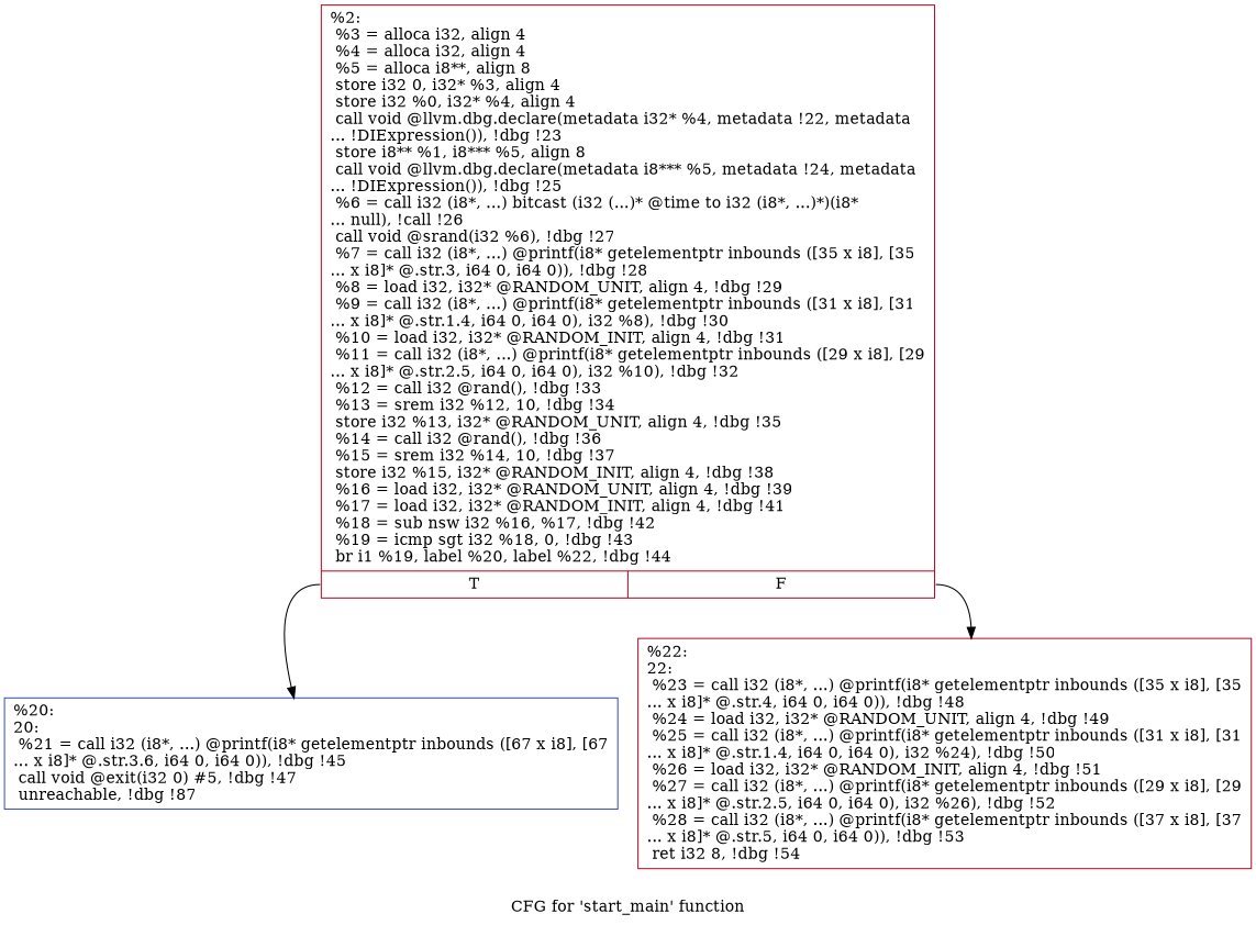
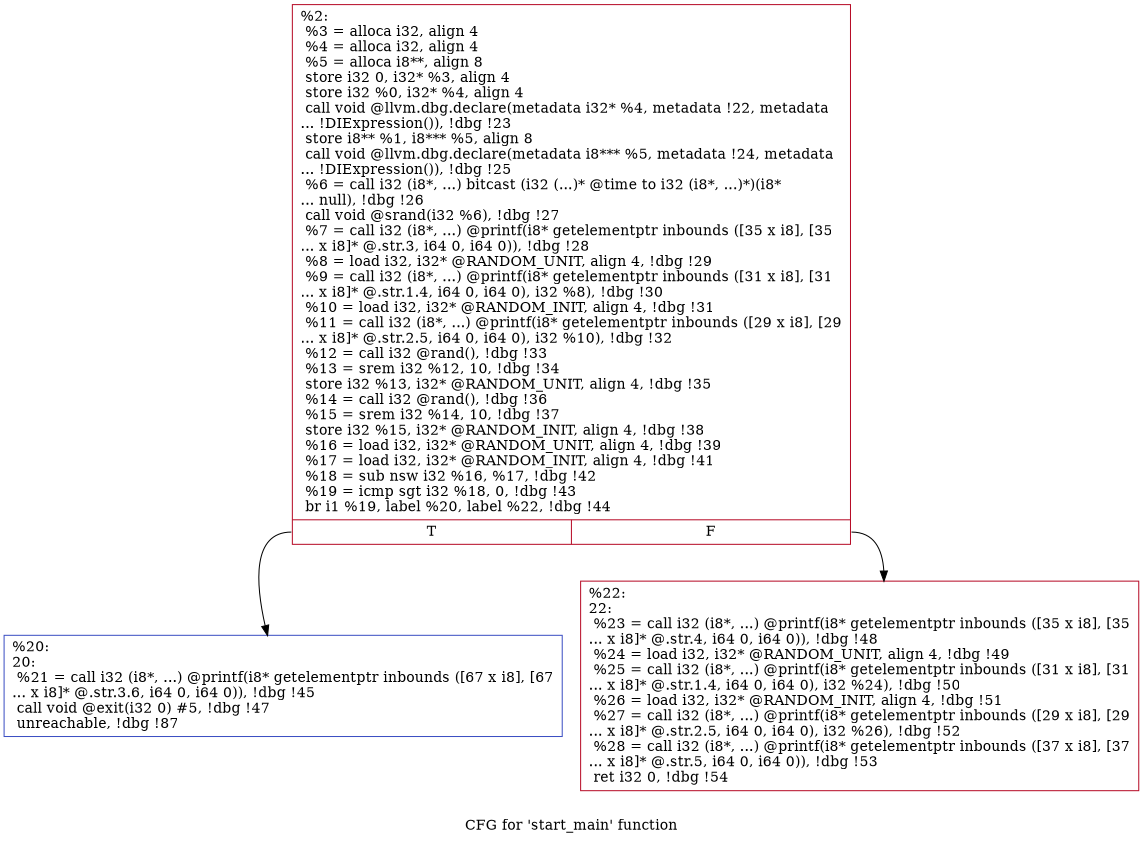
  digraph {
    label="CFG for 'start_main' function"
    node [color="#b70d28ff" fillcolor=white shape=record style=filled]
    edge [arrowhead=normal]
-   n1 [label="{%2:\l  %3 = alloca i32, align 4\l  %4 = alloca i32, align 4\l  %5 = alloca i8**, align 8\l  store i32 0, i32* %3, align 4\l  store i32 %0, i32* %4, align 4\l  call void @llvm.dbg.declare(metadata i32* %4, metadata !22, metadata\l... !DIExpression()), !dbg !23\l  store i8** %1, i8*** %5, align 8\l  call void @llvm.dbg.declare(metadata i8*** %5, metadata !24, metadata\l... !DIExpression()), !dbg !25\l  %6 = call i32 (i8*, ...) bitcast (i32 (...)* @time to i32 (i8*, ...)*)(i8*\l... null), !call !26\l  call void @srand(i32 %6), !dbg !27\l  %7 = call i32 (i8*, ...) @printf(i8* getelementptr inbounds ([35 x i8], [35\l... x i8]* @.str.3, i64 0, i64 0)), !dbg !28\l  %8 = load i32, i32* @RANDOM_UNIT, align 4, !dbg !29\l  %9 = call i32 (i8*, ...) @printf(i8* getelementptr inbounds ([31 x i8], [31\l... x i8]* @.str.1.4, i64 0, i64 0), i32 %8), !dbg !30\l  %10 = load i32, i32* @RANDOM_INIT, align 4, !dbg !31\l  %11 = call i32 (i8*, ...) @printf(i8* getelementptr inbounds ([29 x i8], [29\l... x i8]* @.str.2.5, i64 0, i64 0), i32 %10), !dbg !32\l  %12 = call i32 @rand(), !dbg !33\l  %13 = srem i32 %12, 10, !dbg !34\l  store i32 %13, i32* @RANDOM_UNIT, align 4, !dbg !35\l  %14 = call i32 @rand(), !dbg !36\l  %15 = srem i32 %14, 10, !dbg !37\l  store i32 %15, i32* @RANDOM_INIT, align 4, !dbg !38\l  %16 = load i32, i32* @RANDOM_UNIT, align 4, !dbg !39\l  %17 = load i32, i32* @RANDOM_INIT, align 4, !dbg !41\l  %18 = sub nsw i32 %16, %17, !dbg !42\l  %19 = icmp sgt i32 %18, 0, !dbg !43\l  br i1 %19, label %20, label %22, !dbg !44\l|{<s0>T|<s1>F}}"]
+   n1 [label="{%2:\l  %3 = alloca i32, align 4\l  %4 = alloca i32, align 4\l  %5 = alloca i8**, align 8\l  store i32 0, i32* %3, align 4\l  store i32 %0, i32* %4, align 4\l  call void @llvm.dbg.declare(metadata i32* %4, metadata !22, metadata\l... !DIExpression()), !dbg !23\l  store i8** %1, i8*** %5, align 8\l  call void @llvm.dbg.declare(metadata i8*** %5, metadata !24, metadata\l... !DIExpression()), !dbg !25\l  %6 = call i32 (i8*, ...) bitcast (i32 (...)* @time to i32 (i8*, ...)*)(i8*\l... null), !dbg !26\l  call void @srand(i32 %6), !dbg !27\l  %7 = call i32 (i8*, ...) @printf(i8* getelementptr inbounds ([35 x i8], [35\l... x i8]* @.str.3, i64 0, i64 0)), !dbg !28\l  %8 = load i32, i32* @RANDOM_UNIT, align 4, !dbg !29\l  %9 = call i32 (i8*, ...) @printf(i8* getelementptr inbounds ([31 x i8], [31\l... x i8]* @.str.1.4, i64 0, i64 0), i32 %8), !dbg !30\l  %10 = load i32, i32* @RANDOM_INIT, align 4, !dbg !31\l  %11 = call i32 (i8*, ...) @printf(i8* getelementptr inbounds ([29 x i8], [29\l... x i8]* @.str.2.5, i64 0, i64 0), i32 %10), !dbg !32\l  %12 = call i32 @rand(), !dbg !33\l  %13 = srem i32 %12, 10, !dbg !34\l  store i32 %13, i32* @RANDOM_UNIT, align 4, !dbg !35\l  %14 = call i32 @rand(), !dbg !36\l  %15 = srem i32 %14, 10, !dbg !37\l  store i32 %15, i32* @RANDOM_INIT, align 4, !dbg !38\l  %16 = load i32, i32* @RANDOM_UNIT, align 4, !dbg !39\l  %17 = load i32, i32* @RANDOM_INIT, align 4, !dbg !41\l  %18 = sub nsw i32 %16, %17, !dbg !42\l  %19 = icmp sgt i32 %18, 0, !dbg !43\l  br i1 %19, label %20, label %22, !dbg !44\l|{<s0>T|<s1>F}}"]
    n2 [color="#3d50c3ff" label="{%20:\l20:                                               \l  %21 = call i32 (i8*, ...) @printf(i8* getelementptr inbounds ([67 x i8], [67\l... x i8]* @.str.3.6, i64 0, i64 0)), !dbg !45\l  call void @exit(i32 0) #5, !dbg !47\l  unreachable, !dbg !87\l}"]
-   n3 [label="{%22:\l22:                                               \l  %23 = call i32 (i8*, ...) @printf(i8* getelementptr inbounds ([35 x i8], [35\l... x i8]* @.str.4, i64 0, i64 0)), !dbg !48\l  %24 = load i32, i32* @RANDOM_UNIT, align 4, !dbg !49\l  %25 = call i32 (i8*, ...) @printf(i8* getelementptr inbounds ([31 x i8], [31\l... x i8]* @.str.1.4, i64 0, i64 0), i32 %24), !dbg !50\l  %26 = load i32, i32* @RANDOM_INIT, align 4, !dbg !51\l  %27 = call i32 (i8*, ...) @printf(i8* getelementptr inbounds ([29 x i8], [29\l... x i8]* @.str.2.5, i64 0, i64 0), i32 %26), !dbg !52\l  %28 = call i32 (i8*, ...) @printf(i8* getelementptr inbounds ([37 x i8], [37\l... x i8]* @.str.5, i64 0, i64 0)), !dbg !53\l  ret i32 8, !dbg !54\l}"]
+   n3 [label="{%22:\l22:                                               \l  %23 = call i32 (i8*, ...) @printf(i8* getelementptr inbounds ([35 x i8], [35\l... x i8]* @.str.4, i64 0, i64 0)), !dbg !48\l  %24 = load i32, i32* @RANDOM_UNIT, align 4, !dbg !49\l  %25 = call i32 (i8*, ...) @printf(i8* getelementptr inbounds ([31 x i8], [31\l... x i8]* @.str.1.4, i64 0, i64 0), i32 %24), !dbg !50\l  %26 = load i32, i32* @RANDOM_INIT, align 4, !dbg !51\l  %27 = call i32 (i8*, ...) @printf(i8* getelementptr inbounds ([29 x i8], [29\l... x i8]* @.str.2.5, i64 0, i64 0), i32 %26), !dbg !52\l  %28 = call i32 (i8*, ...) @printf(i8* getelementptr inbounds ([37 x i8], [37\l... x i8]* @.str.5, i64 0, i64 0)), !dbg !53\l  ret i32 0, !dbg !54\l}"]
    n1 -> n2 [tailport=s0]
    n1 -> n3 [tailport=s1]
  }
